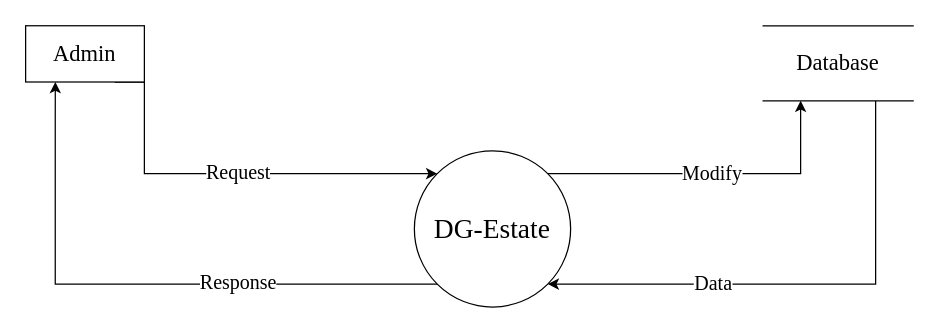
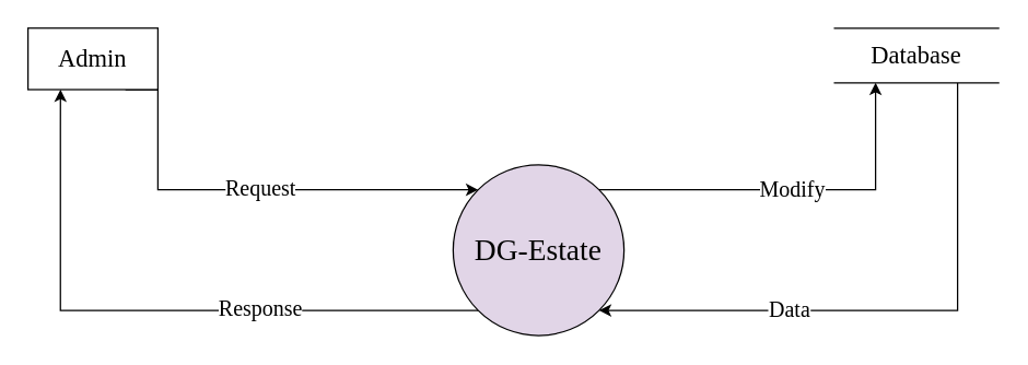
  <mxCell id="0" />
  <mxCell id="1" parent="0" />
  <mxCell id="2" style="edgeStyle=orthogonalEdgeStyle;rounded=0;orthogonalLoop=1;jettySize=auto;html=1;entryX=0.25;entryY=1;entryDx=0;entryDy=0;fontFamily=Times New Roman;fontSize=18;exitX=0;exitY=1;exitDx=0;exitDy=0;" parent="1" source="6" target="9" edge="1"><mxGeometry relative="1" as="geometry"><mxPoint x="270" y="260" as="sourcePoint" /></mxGeometry></mxCell>
  <mxCell id="3" value="&lt;font style=&quot;font-size: 16px&quot;&gt;Response&lt;/font&gt;" style="edgeLabel;html=1;align=center;verticalAlign=middle;resizable=0;points=[];fontSize=18;fontFamily=Times New Roman;" parent="2" connectable="0" vertex="1"><mxGeometry x="-0.315" y="-2" relative="1" as="geometry"><mxPoint as="offset" /></mxGeometry></mxCell>
  <mxCell id="4" value="" style="edgeStyle=orthogonalEdgeStyle;rounded=0;orthogonalLoop=1;jettySize=auto;html=1;fontFamily=Times New Roman;fontSize=16;entryX=0.25;entryY=1;entryDx=0;entryDy=0;exitX=1;exitY=0;exitDx=0;exitDy=0;" parent="1" source="6" target="12" edge="1"><mxGeometry relative="1" as="geometry"><mxPoint x="580" y="162.5" as="targetPoint" /></mxGeometry></mxCell>
  <mxCell id="5" value="Modify" style="edgeLabel;html=1;align=center;verticalAlign=middle;resizable=0;points=[];fontSize=16;fontFamily=Times New Roman;" parent="4" connectable="0" vertex="1"><mxGeometry x="0.008" y="1" relative="1" as="geometry"><mxPoint as="offset" /></mxGeometry></mxCell>
- <mxCell id="6" value="&lt;p&gt;&lt;span style=&quot;font-size: 22px&quot;&gt;DG-Estate&lt;/span&gt;&lt;/p&gt;" style="ellipse;whiteSpace=wrap;html=1;aspect=fixed;shadow=0;sketch=0;rotation=0;fontFamily=Times New Roman;" parent="1" vertex="1"><mxGeometry x="331" y="120" width="125" height="125" as="geometry" /></mxCell>
+ <mxCell id="6" value="&lt;p&gt;&lt;span style=&quot;font-size: 22px&quot;&gt;DG-Estate&lt;/span&gt;&lt;/p&gt;" style="ellipse;whiteSpace=wrap;html=1;aspect=fixed;shadow=0;sketch=0;rotation=0;fontFamily=Times New Roman;fillColor=#e1d5e7;" parent="1" vertex="1"><mxGeometry x="331" y="120" width="125" height="125" as="geometry" /></mxCell>
  <mxCell id="7" style="edgeStyle=orthogonalEdgeStyle;rounded=0;orthogonalLoop=1;jettySize=auto;html=1;exitX=0.75;exitY=1;exitDx=0;exitDy=0;fontFamily=Times New Roman;fontSize=18;entryX=0;entryY=0;entryDx=0;entryDy=0;" parent="1" source="9" target="6" edge="1"><mxGeometry relative="1" as="geometry"><mxPoint x="350" y="220" as="targetPoint" /><Array as="points"><mxPoint x="115" y="138" /></Array></mxGeometry></mxCell>
  <mxCell id="8" value="&lt;font style=&quot;font-size: 16px&quot;&gt;Request&lt;/font&gt;" style="edgeLabel;html=1;align=center;verticalAlign=middle;resizable=0;points=[];fontSize=18;fontFamily=Times New Roman;" parent="7" connectable="0" vertex="1"><mxGeometry x="-0.06" y="2" relative="1" as="geometry"><mxPoint x="16" as="offset" /></mxGeometry></mxCell>
  <mxCell id="9" value="&lt;font style=&quot;font-size: 18px&quot;&gt;Admin&lt;/font&gt;" style="rounded=0;whiteSpace=wrap;html=1;fontFamily=Times New Roman;" parent="1" vertex="1"><mxGeometry x="20" y="20" width="95" height="45" as="geometry" /></mxCell>
  <mxCell id="10" style="edgeStyle=orthogonalEdgeStyle;rounded=0;orthogonalLoop=1;jettySize=auto;html=1;exitX=0.75;exitY=1;exitDx=0;exitDy=0;entryX=1;entryY=1;entryDx=0;entryDy=0;fontFamily=Times New Roman;fontSize=16;" parent="1" source="12" target="6" edge="1"><mxGeometry relative="1" as="geometry"><Array as="points"><mxPoint x="700" y="227" /></Array></mxGeometry></mxCell>
  <mxCell id="11" value="&lt;font style=&quot;font-size: 16px&quot;&gt;Data&lt;/font&gt;" style="edgeLabel;html=1;align=center;verticalAlign=middle;resizable=0;points=[];fontSize=18;fontFamily=Times New Roman;" parent="10" connectable="0" vertex="1"><mxGeometry x="0.28" y="-1" relative="1" as="geometry"><mxPoint x="-15" as="offset" /></mxGeometry></mxCell>
- <mxCell id="12" value="&lt;font style=&quot;font-size: 18px&quot;&gt;Database&lt;/font&gt;" style="shape=partialRectangle;whiteSpace=wrap;html=1;left=0;right=0;fillColor=default;rounded=0;shadow=0;glass=0;sketch=0;fontFamily=Times New Roman;fontSize=16;gradientColor=none;" parent="1" vertex="1"><mxGeometry x="610" y="20" width="120" height="60" as="geometry" /></mxCell>
+ <mxCell id="12" value="&lt;font style=&quot;font-size: 18px&quot;&gt;Database&lt;/font&gt;" style="shape=partialRectangle;whiteSpace=wrap;html=1;left=0;right=0;fillColor=default;rounded=0;shadow=0;glass=0;sketch=0;fontFamily=Times New Roman;fontSize=16;gradientColor=none;" parent="1" vertex="1"><mxGeometry x="610" y="20" width="120" height="40" as="geometry" /></mxCell>
